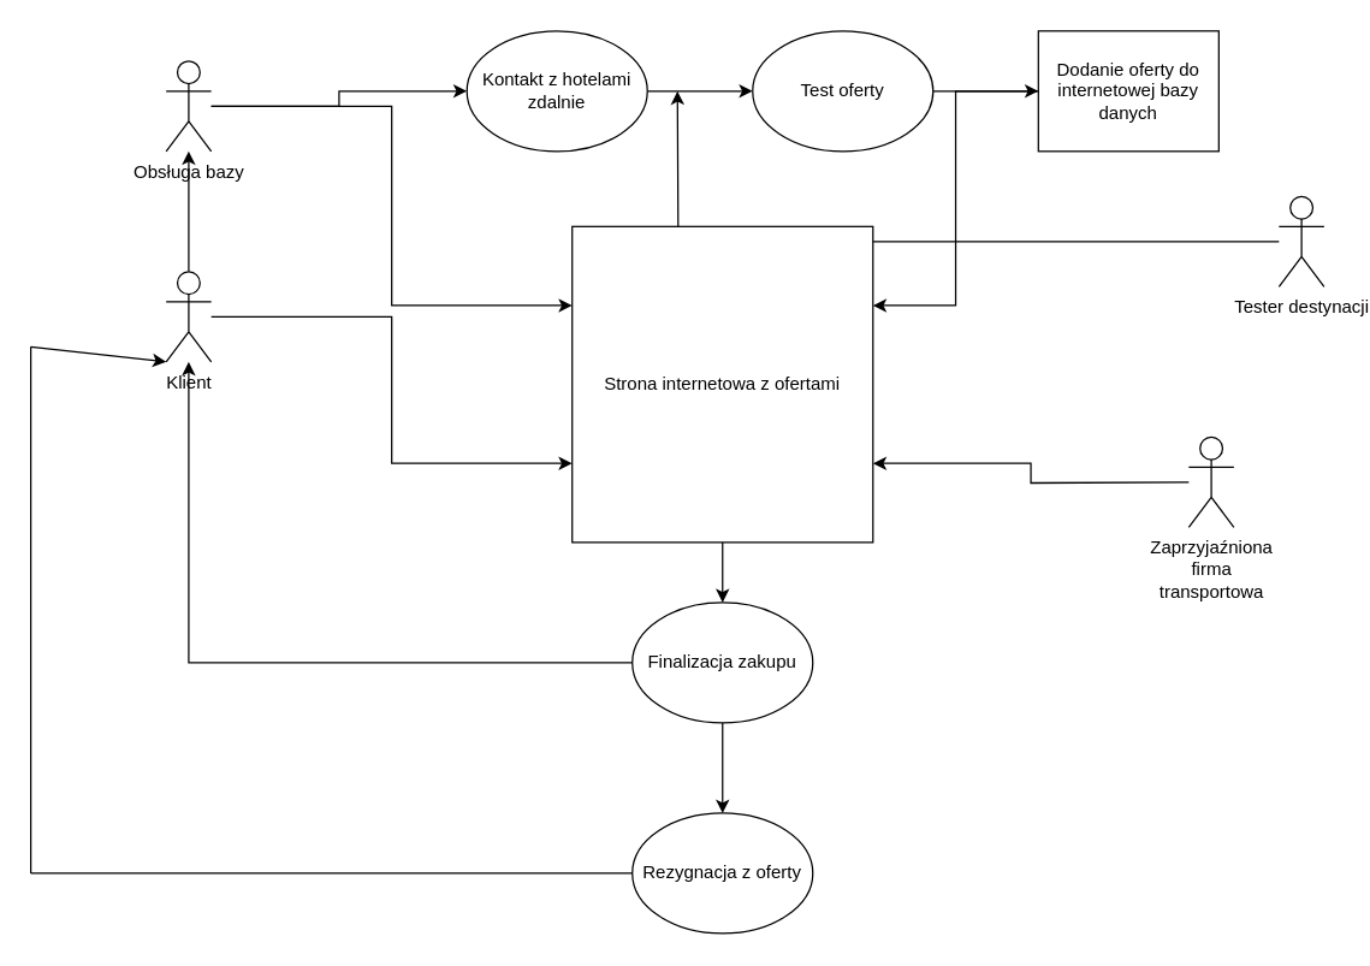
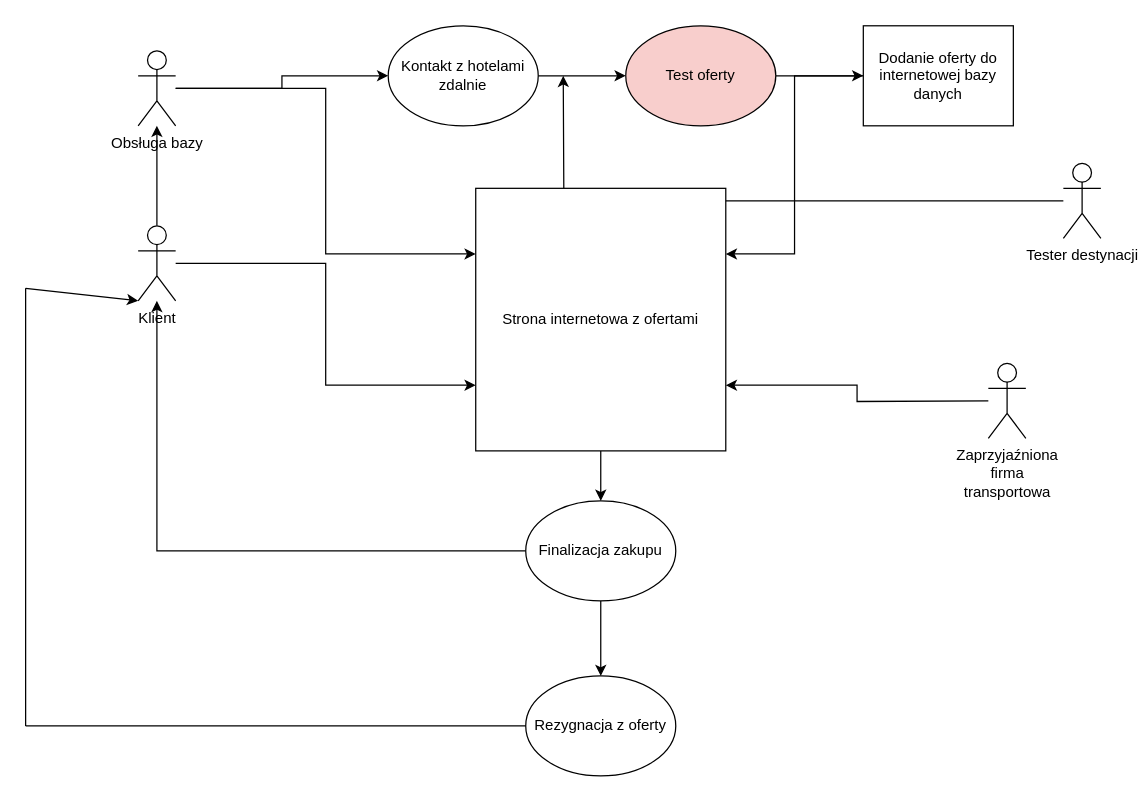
  <mxCell id="0" />
  <mxCell id="1" parent="0" />
  <mxCell id="2" style="edgeStyle=orthogonalEdgeStyle;rounded=0;orthogonalLoop=1;jettySize=auto;html=1;" edge="1" parent="1" source="4" target="7"><mxGeometry relative="1" as="geometry" /></mxCell>
  <mxCell id="3" style="edgeStyle=orthogonalEdgeStyle;rounded=0;orthogonalLoop=1;jettySize=auto;html=1;entryX=0;entryY=0.75;entryDx=0;entryDy=0;" edge="1" parent="1" source="4" target="17"><mxGeometry relative="1" as="geometry" /></mxCell>
  <mxCell id="4" value="Klient" style="shape=umlActor;verticalLabelPosition=bottom;verticalAlign=top;html=1;outlineConnect=0;" vertex="1" parent="1"><mxGeometry y="180" width="30" height="60" as="geometry" x="110" /></mxCell>
  <mxCell id="5" style="edgeStyle=orthogonalEdgeStyle;rounded=0;orthogonalLoop=1;jettySize=auto;html=1;entryX=0;entryY=0.5;entryDx=0;entryDy=0;" edge="1" parent="1" source="7" target="11"><mxGeometry relative="1" as="geometry" /></mxCell>
  <mxCell id="6" style="edgeStyle=orthogonalEdgeStyle;rounded=0;orthogonalLoop=1;jettySize=auto;html=1;entryX=0;entryY=0.25;entryDx=0;entryDy=0;" edge="1" parent="1" source="7" target="17"><mxGeometry relative="1" as="geometry" /></mxCell>
  <mxCell id="7" value="Obsługa bazy" style="shape=umlActor;verticalLabelPosition=bottom;verticalAlign=top;html=1;outlineConnect=0;" vertex="1" parent="1"><mxGeometry y="40" width="30" height="60" as="geometry" x="110" /></mxCell>
  <mxCell id="8" style="edgeStyle=orthogonalEdgeStyle;rounded=0;orthogonalLoop=1;jettySize=auto;html=1;" edge="1" parent="1" source="9"><mxGeometry relative="1" as="geometry"><mxPoint x="450" y="60" as="targetPoint" /></mxGeometry></mxCell>
  <mxCell id="9" value="Tester destynacji" style="shape=umlActor;verticalLabelPosition=bottom;verticalAlign=top;html=1;outlineConnect=0;" vertex="1" parent="1"><mxGeometry x="850" y="130" width="30" height="60" as="geometry" /></mxCell>
  <mxCell id="10" style="edgeStyle=orthogonalEdgeStyle;rounded=0;orthogonalLoop=1;jettySize=auto;html=1;" edge="1" parent="1" source="11" target="13"><mxGeometry relative="1" as="geometry" /></mxCell>
  <mxCell id="11" value="Kontakt z hotelami zdalnie" style="ellipse;whiteSpace=wrap;html=1;" vertex="1" parent="1"><mxGeometry x="310" y="20" width="120" height="80" as="geometry" /></mxCell>
  <mxCell id="12" style="edgeStyle=orthogonalEdgeStyle;rounded=0;orthogonalLoop=1;jettySize=auto;html=1;" edge="1" parent="1" source="13" target="15"><mxGeometry relative="1" as="geometry" /></mxCell>
- <mxCell id="13" value="Test oferty" style="ellipse;whiteSpace=wrap;html=1;" vertex="1" parent="1"><mxGeometry x="500" y="20" width="120" height="80" as="geometry" /></mxCell>
+ <mxCell id="13" value="Test oferty" style="ellipse;whiteSpace=wrap;html=1;fillColor=#f8cecc;" vertex="1" parent="1"><mxGeometry x="500" y="20" width="120" height="80" as="geometry" /></mxCell>
  <mxCell id="14" style="edgeStyle=orthogonalEdgeStyle;rounded=0;orthogonalLoop=1;jettySize=auto;html=1;entryX=1;entryY=0.25;entryDx=0;entryDy=0;" edge="1" parent="1" source="15" target="17"><mxGeometry relative="1" as="geometry" /></mxCell>
  <mxCell id="15" value="Dodanie oferty do internetowej bazy danych" style="whiteSpace=wrap;html=1;rounded=0;" vertex="1" parent="1"><mxGeometry x="690" y="20" width="120" height="80" as="geometry" /></mxCell>
  <mxCell id="16" style="edgeStyle=orthogonalEdgeStyle;rounded=0;orthogonalLoop=1;jettySize=auto;html=1;entryX=0.5;entryY=0;entryDx=0;entryDy=0;" edge="1" parent="1" source="17" target="21"><mxGeometry relative="1" as="geometry" /></mxCell>
  <mxCell id="17" value="Strona internetowa z ofertami" style="rounded=0;whiteSpace=wrap;html=1;" vertex="1" parent="1"><mxGeometry x="380" y="150" width="200" height="210" as="geometry" /></mxCell>
  <mxCell id="18" style="edgeStyle=orthogonalEdgeStyle;rounded=0;orthogonalLoop=1;jettySize=auto;html=1;entryX=1;entryY=0.75;entryDx=0;entryDy=0;" edge="1" parent="1" target="17"><mxGeometry relative="1" as="geometry"><mxPoint x="790" y="320" as="sourcePoint" /></mxGeometry></mxCell>
  <mxCell id="19" style="edgeStyle=orthogonalEdgeStyle;rounded=0;orthogonalLoop=1;jettySize=auto;html=1;" edge="1" parent="1" source="21" target="4"><mxGeometry relative="1" as="geometry" /></mxCell>
  <mxCell id="20" style="edgeStyle=orthogonalEdgeStyle;rounded=0;orthogonalLoop=1;jettySize=auto;html=1;entryX=0.5;entryY=0;entryDx=0;entryDy=0;" edge="1" parent="1" source="21" target="22"><mxGeometry relative="1" as="geometry" /></mxCell>
  <mxCell id="21" value="Finalizacja zakupu" style="ellipse;whiteSpace=wrap;html=1;" vertex="1" parent="1"><mxGeometry x="420" y="400" width="120" height="80" as="geometry" /></mxCell>
  <mxCell id="22" value="Rezygnacja z oferty" style="ellipse;whiteSpace=wrap;html=1;" vertex="1" parent="1"><mxGeometry x="420" y="540" width="120" height="80" as="geometry" /></mxCell>
  <mxCell id="23" value="" style="endArrow=none;html=1;rounded=0;entryX=0;entryY=0.5;entryDx=0;entryDy=0;" edge="1" parent="1" target="22"><mxGeometry width="50" height="50" relative="1" as="geometry"><mxPoint x="20" y="580" as="sourcePoint" /><mxPoint x="310" y="525" as="targetPoint" /></mxGeometry></mxCell>
  <mxCell id="24" value="" style="endArrow=none;html=1;rounded=0;" edge="1" parent="1"><mxGeometry width="50" height="50" relative="1" as="geometry"><mxPoint x="20" y="580" as="sourcePoint" /><mxPoint x="20" y="230" as="targetPoint" /></mxGeometry></mxCell>
  <mxCell id="25" value="" style="endArrow=classic;html=1;rounded=0;entryX=0;entryY=1;entryDx=0;entryDy=0;entryPerimeter=0;" edge="1" parent="1" target="4"><mxGeometry width="50" height="50" relative="1" as="geometry"><mxPoint x="20" y="230" as="sourcePoint" /><mxPoint x="310" y="180" as="targetPoint" /></mxGeometry></mxCell>
  <mxCell id="26" value="&lt;span style=&quot;text-wrap-mode: wrap;&quot;&gt;Zaprzyjaźniona firma transportowa&lt;/span&gt;" style="shape=umlActor;verticalLabelPosition=bottom;verticalAlign=top;html=1;outlineConnect=0;" vertex="1" parent="1"><mxGeometry x="790" y="290" width="30" height="60" as="geometry" /></mxCell>
